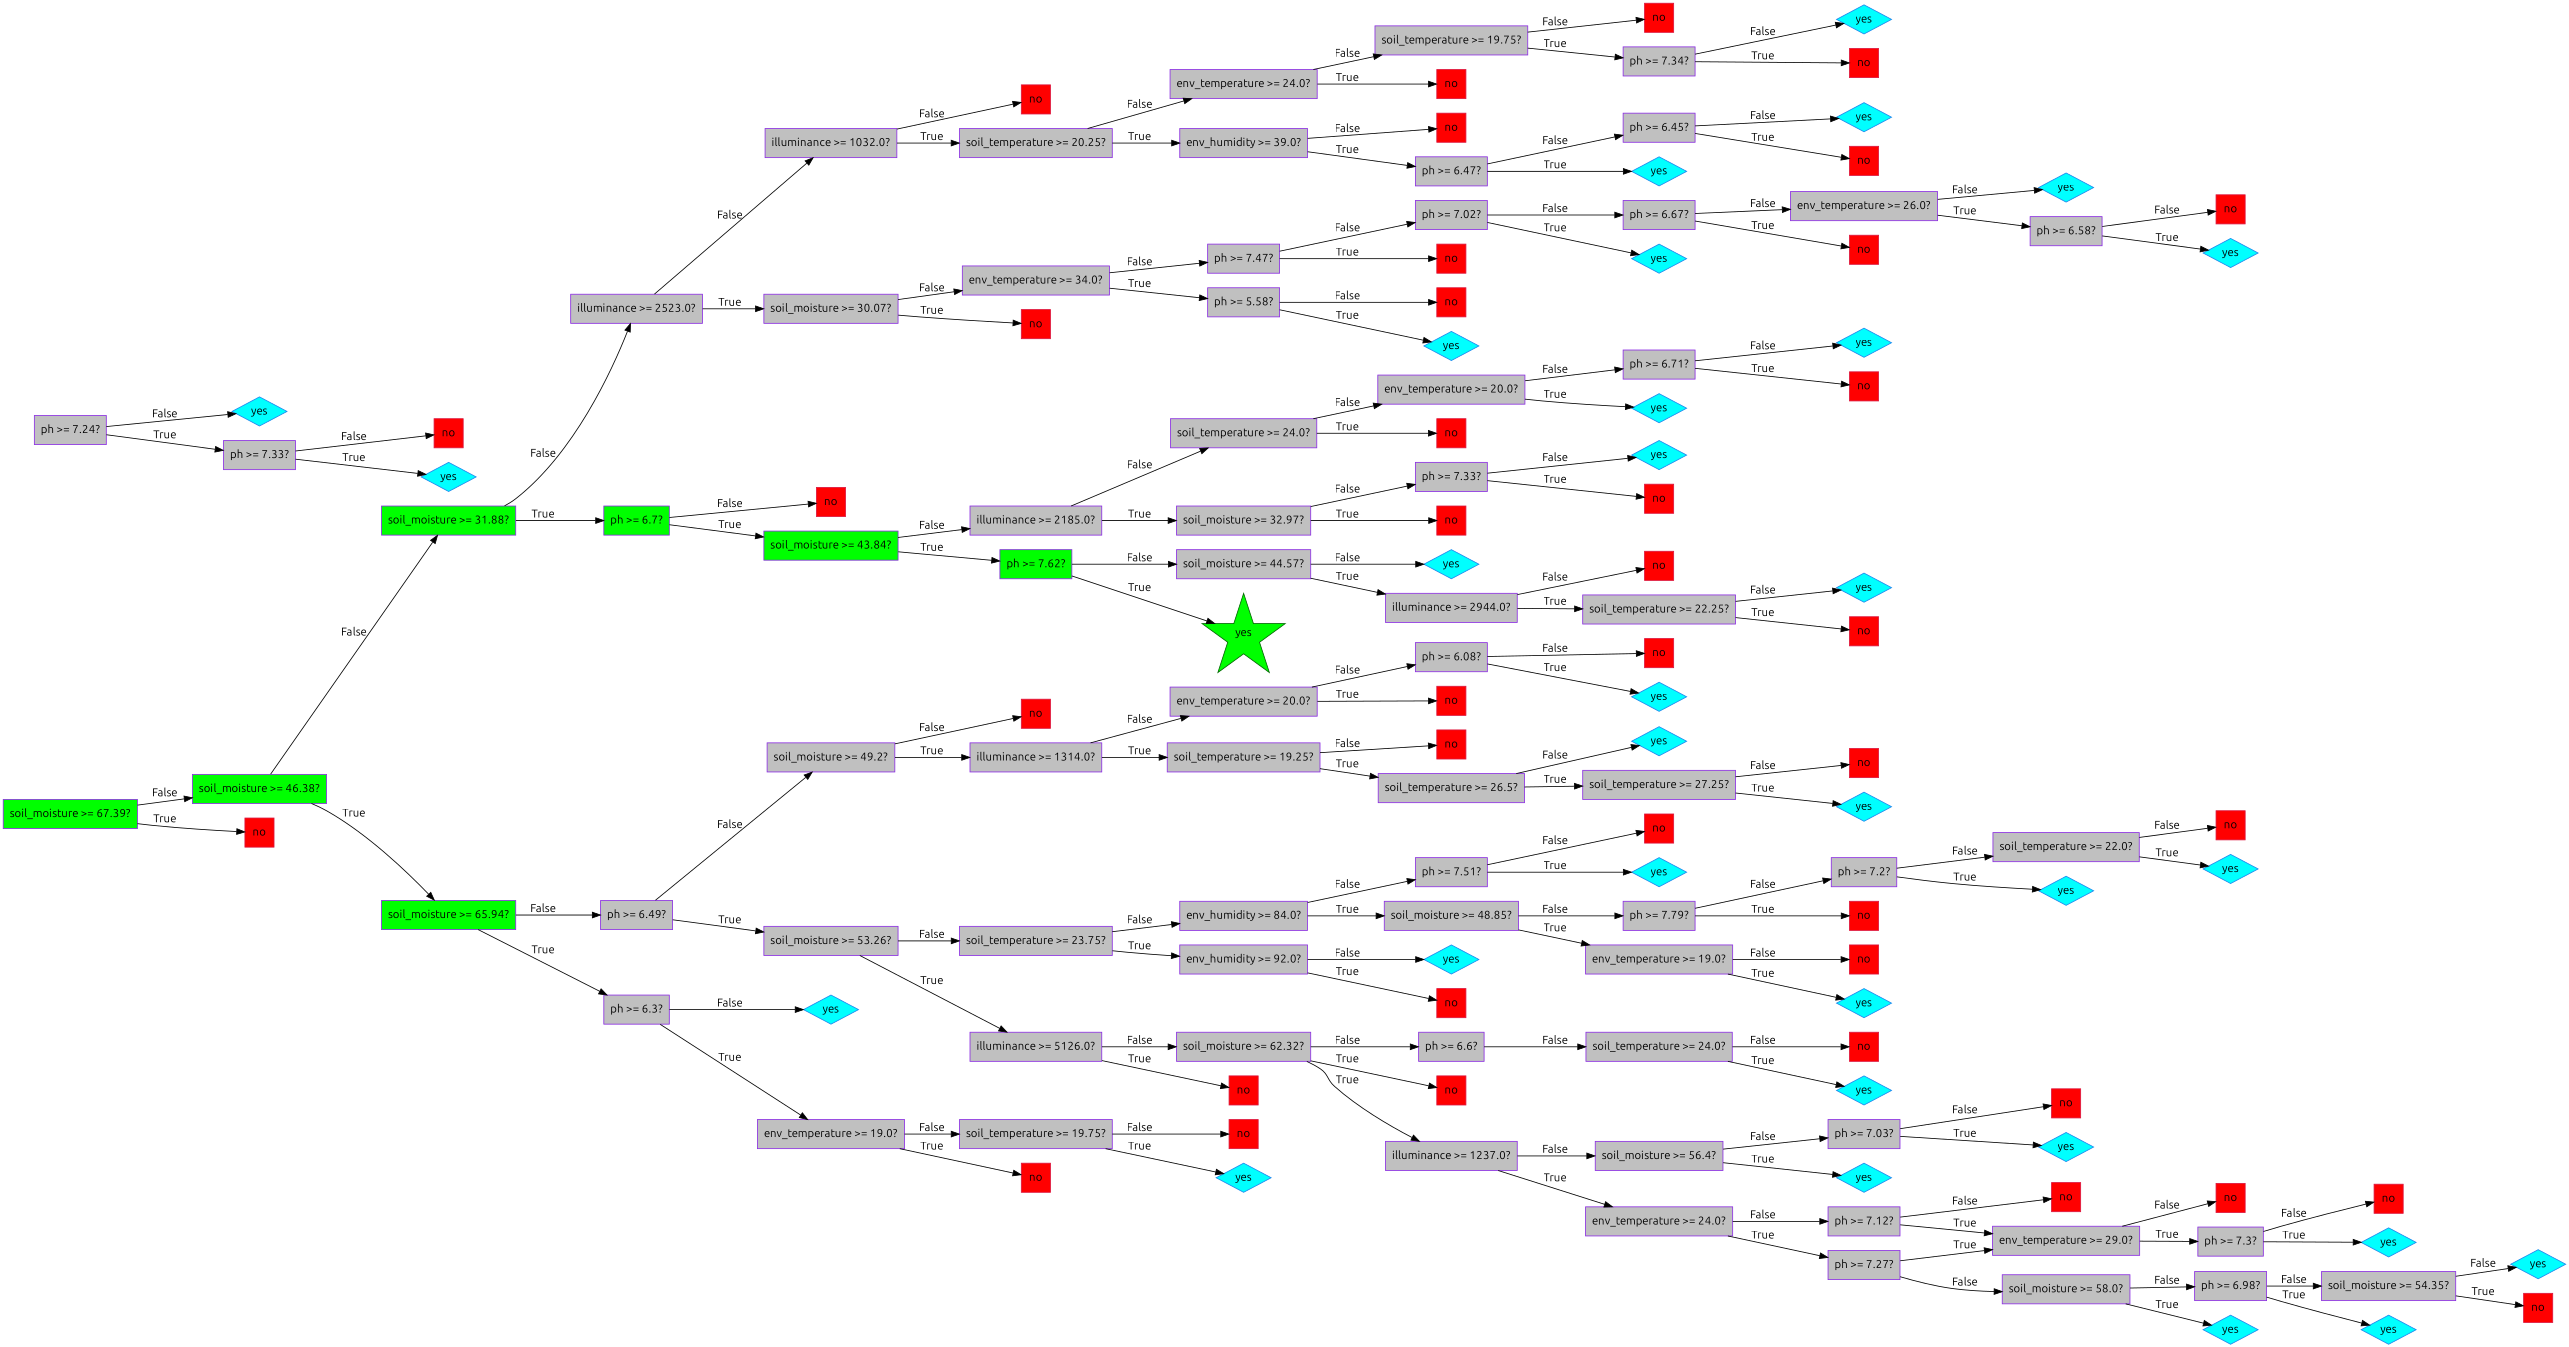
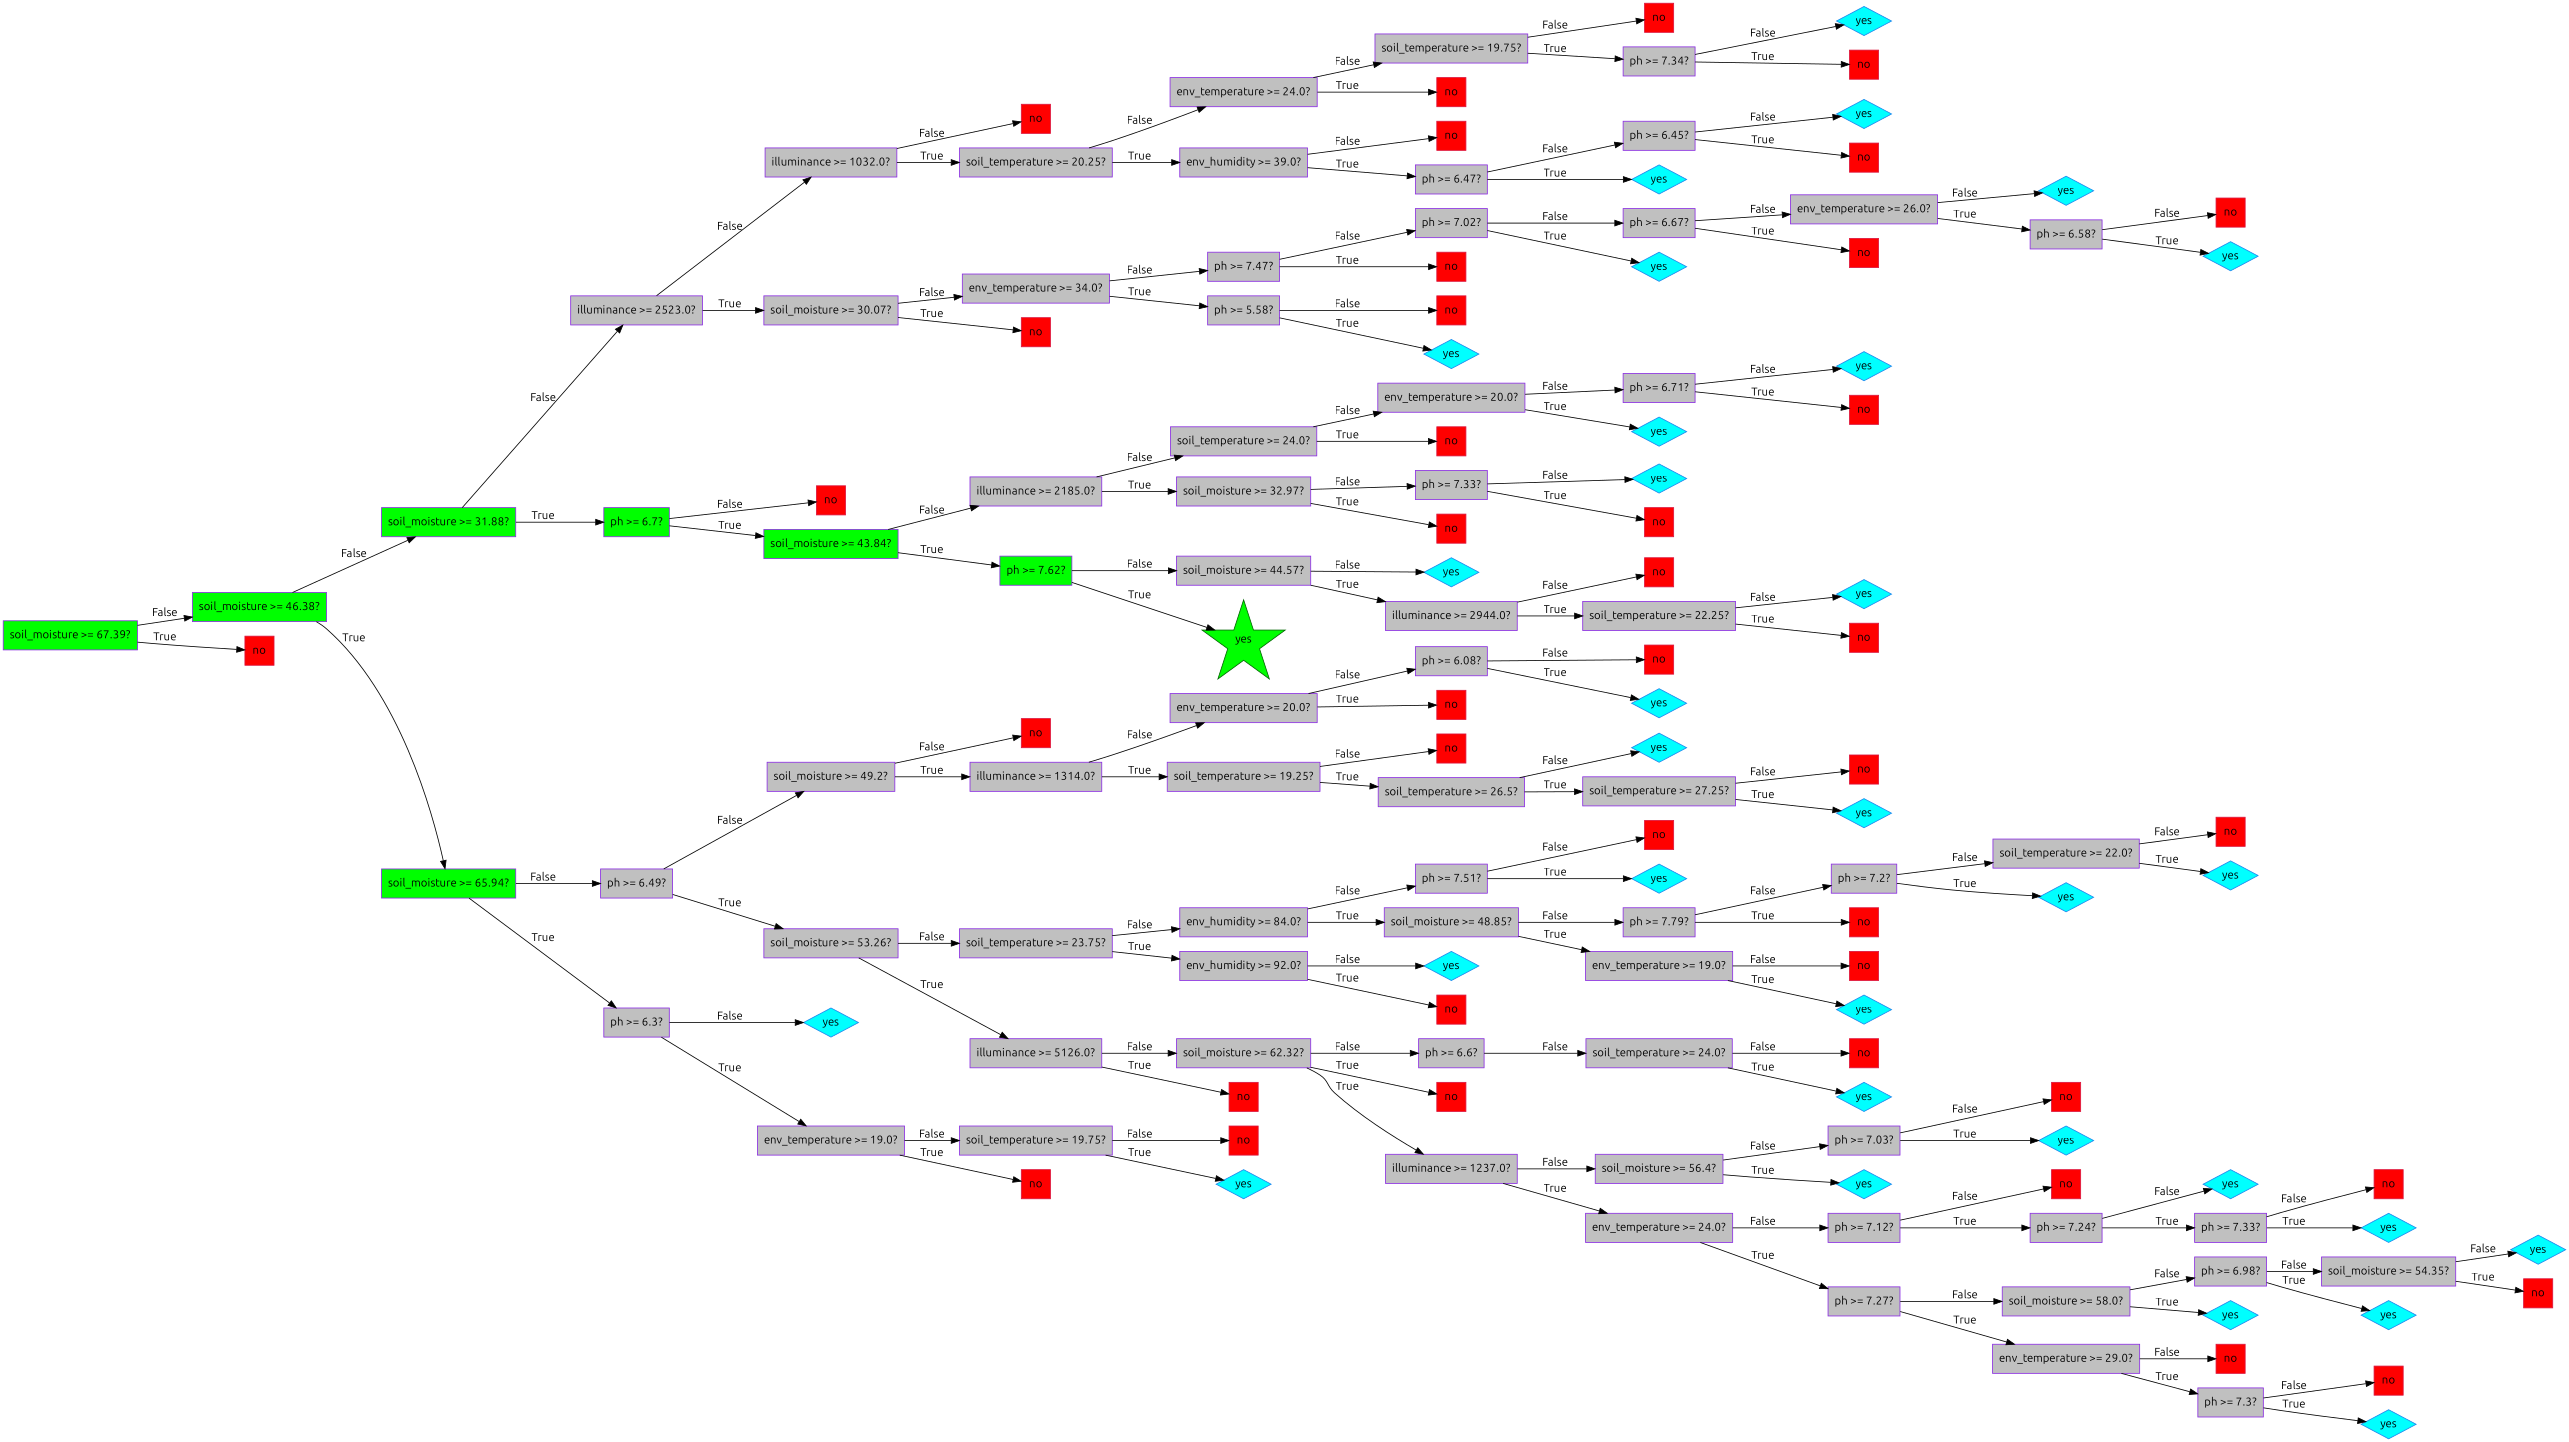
  digraph {
    fontname=Ubuntu
    rankdir=LR
    node [color=blueviolet fillcolor=gray fontname=Ubuntu shape=box style=filled]
    edge [fontname=Ubuntu]
    n1 [fillcolor=green label="soil_moisture >= 67.39?"]
    n2 [fillcolor=green label="soil_moisture >= 46.38?"]
    n3 [color=crimson fillcolor=red label=no shape=square]
    n4 [fillcolor=green label="soil_moisture >= 31.88?"]
    n5 [fillcolor=green label="soil_moisture >= 65.94?"]
    n6 [label="illuminance >= 2523.0?"]
    n7 [fillcolor=green label="ph >= 6.7?"]
    n8 [label="ph >= 6.49?"]
    n9 [label="ph >= 6.3?"]
    n10 [label="illuminance >= 1032.0?"]
    n11 [label="soil_moisture >= 30.07?"]
    n12 [color=crimson fillcolor=red label=no shape=square]
    n13 [fillcolor=green label="soil_moisture >= 43.84?"]
    n14 [color=crimson fillcolor=red label=no shape=square]
    n15 [label="soil_temperature >= 20.25?"]
    n16 [label="env_temperature >= 34.0?"]
    n17 [color=crimson fillcolor=red label=no shape=square]
    n18 [label="env_temperature >= 24.0?"]
    n19 [label="env_humidity >= 39.0?"]
    n20 [label="soil_temperature >= 19.75?"]
    n21 [color=crimson fillcolor=red label=no shape=square]
    n22 [color=crimson fillcolor=red label=no shape=square]
    n23 [label="ph >= 6.47?"]
    n24 [color=crimson fillcolor=red label=no shape=square]
    n25 [label="ph >= 7.34?"]
    n26 [color=dodgerblue2 fillcolor=cyan label=yes shape=diamond]
    n27 [color=crimson fillcolor=red label=no shape=square]
    n28 [label="ph >= 6.45?"]
    n29 [color=dodgerblue2 fillcolor=cyan label=yes shape=diamond]
    n30 [color=dodgerblue2 fillcolor=cyan label=yes shape=diamond]
    n31 [color=crimson fillcolor=red label=no shape=square]
    n32 [label="ph >= 7.47?"]
    n33 [label="ph >= 5.58?"]
    n34 [label="ph >= 7.02?"]
    n35 [color=crimson fillcolor=red label=no shape=square]
    n36 [color=crimson fillcolor=red label=no shape=square]
    n37 [color=dodgerblue2 fillcolor=cyan label=yes shape=diamond]
    n38 [label="ph >= 6.67?"]
    n39 [color=dodgerblue2 fillcolor=cyan label=yes shape=diamond]
    n40 [label="env_temperature >= 26.0?"]
    n41 [color=crimson fillcolor=red label=no shape=square]
    n42 [color=dodgerblue2 fillcolor=cyan label=yes shape=diamond]
    n43 [label="ph >= 6.58?"]
    n44 [color=crimson fillcolor=red label=no shape=square]
    n45 [color=dodgerblue2 fillcolor=cyan label=yes shape=diamond]
    n46 [label="illuminance >= 2185.0?"]
    n47 [fillcolor=green label="ph >= 7.62?"]
    n48 [label="soil_temperature >= 24.0?"]
    n49 [label="soil_moisture >= 32.97?"]
    n50 [label="soil_moisture >= 44.57?"]
    n51 [color=darkgreen fillcolor=green label=yes shape=star]
    n52 [label="env_temperature >= 20.0?"]
    n53 [color=crimson fillcolor=red label=no shape=square]
    n54 [label="ph >= 7.33?"]
    n55 [color=crimson fillcolor=red label=no shape=square]
    n56 [label="ph >= 6.71?"]
    n57 [color=dodgerblue2 fillcolor=cyan label=yes shape=diamond]
    n58 [color=dodgerblue2 fillcolor=cyan label=yes shape=diamond]
    n59 [color=crimson fillcolor=red label=no shape=square]
    n60 [color=dodgerblue2 fillcolor=cyan label=yes shape=diamond]
    n61 [color=crimson fillcolor=red label=no shape=square]
    n62 [color=dodgerblue2 fillcolor=cyan label=yes shape=diamond]
    n63 [label="illuminance >= 2944.0?"]
    n64 [color=crimson fillcolor=red label=no shape=square]
    n65 [label="soil_temperature >= 22.25?"]
    n66 [color=dodgerblue2 fillcolor=cyan label=yes shape=diamond]
    n67 [color=crimson fillcolor=red label=no shape=square]
    n68 [label="soil_moisture >= 49.2?"]
    n69 [label="soil_moisture >= 53.26?"]
    n70 [color=dodgerblue2 fillcolor=cyan label=yes shape=diamond]
    n71 [label="env_temperature >= 19.0?"]
    n72 [color=crimson fillcolor=red label=no shape=square]
    n73 [label="illuminance >= 1314.0?"]
    n74 [label="soil_temperature >= 23.75?"]
    n75 [label="illuminance >= 5126.0?"]
    n76 [label="env_temperature >= 20.0?"]
    n77 [label="soil_temperature >= 19.25?"]
    n78 [label="ph >= 6.08?"]
    n79 [color=crimson fillcolor=red label=no shape=square]
    n80 [color=crimson fillcolor=red label=no shape=square]
    n81 [label="soil_temperature >= 26.5?"]
    n82 [color=crimson fillcolor=red label=no shape=square]
    n83 [color=dodgerblue2 fillcolor=cyan label=yes shape=diamond]
    n84 [color=dodgerblue2 fillcolor=cyan label=yes shape=diamond]
    n85 [label="soil_temperature >= 27.25?"]
    n86 [color=crimson fillcolor=red label=no shape=square]
    n87 [color=dodgerblue2 fillcolor=cyan label=yes shape=diamond]
    n88 [label="env_humidity >= 84.0?"]
    n89 [label="env_humidity >= 92.0?"]
    n90 [label="soil_moisture >= 62.32?"]
    n91 [color=crimson fillcolor=red label=no shape=square]
    n92 [label="ph >= 7.51?"]
    n93 [label="soil_moisture >= 48.85?"]
    n94 [color=dodgerblue2 fillcolor=cyan label=yes shape=diamond]
    n95 [color=crimson fillcolor=red label=no shape=square]
    n96 [color=crimson fillcolor=red label=no shape=square]
    n97 [color=dodgerblue2 fillcolor=cyan label=yes shape=diamond]
    n98 [label="ph >= 7.79?"]
    n99 [label="env_temperature >= 19.0?"]
    n100 [label="ph >= 7.2?"]
    n101 [color=crimson fillcolor=red label=no shape=square]
    n102 [color=crimson fillcolor=red label=no shape=square]
    n103 [color=dodgerblue2 fillcolor=cyan label=yes shape=diamond]
    n104 [label="soil_temperature >= 22.0?"]
    n105 [color=dodgerblue2 fillcolor=cyan label=yes shape=diamond]
    n106 [color=crimson fillcolor=red label=no shape=square]
    n107 [color=dodgerblue2 fillcolor=cyan label=yes shape=diamond]
    n108 [label="ph >= 6.6?"]
    n109 [color=crimson fillcolor=red label=no shape=square]
    n110 [label="illuminance >= 1237.0?"]
    n111 [label="soil_temperature >= 24.0?"]
    n112 [color=crimson fillcolor=red label=no shape=square]
    n113 [color=dodgerblue2 fillcolor=cyan label=yes shape=diamond]
    n114 [label="soil_moisture >= 56.4?"]
    n115 [label="env_temperature >= 24.0?"]
    n116 [label="ph >= 7.03?"]
    n117 [color=dodgerblue2 fillcolor=cyan label=yes shape=diamond]
    n118 [label="ph >= 7.12?"]
    n119 [label="ph >= 7.27?"]
    n120 [color=crimson fillcolor=red label=no shape=square]
    n121 [color=dodgerblue2 fillcolor=cyan label=yes shape=diamond]
    n122 [color=crimson fillcolor=red label=no shape=square]
    n123 [label="ph >= 7.24?"]
    n124 [label="soil_moisture >= 58.0?"]
    n125 [label="env_temperature >= 29.0?"]
    n126 [color=dodgerblue2 fillcolor=cyan label=yes shape=diamond]
    n127 [label="ph >= 7.33?"]
    n128 [color=crimson fillcolor=red label=no shape=square]
    n129 [color=dodgerblue2 fillcolor=cyan label=yes shape=diamond]
    n130 [label="ph >= 6.98?"]
    n131 [color=dodgerblue2 fillcolor=cyan label=yes shape=diamond]
    n132 [color=crimson fillcolor=red label=no shape=square]
    n133 [label="ph >= 7.3?"]
    n134 [label="soil_moisture >= 54.35?"]
    n135 [color=dodgerblue2 fillcolor=cyan label=yes shape=diamond]
    n136 [color=dodgerblue2 fillcolor=cyan label=yes shape=diamond]
    n137 [color=crimson fillcolor=red label=no shape=square]
    n138 [color=crimson fillcolor=red label=no shape=square]
    n139 [color=dodgerblue2 fillcolor=cyan label=yes shape=diamond]
    n140 [label="soil_temperature >= 19.75?"]
    n141 [color=crimson fillcolor=red label=no shape=square]
    n142 [color=crimson fillcolor=red label=no shape=square]
    n143 [color=dodgerblue2 fillcolor=cyan label=yes shape=diamond]
    n1 -> n2 [label=False]
    n1 -> n3 [label=True]
    n2 -> n4 [label=False]
    n2 -> n5 [label=True]
    n4 -> n6 [label=False]
    n4 -> n7 [label=True]
    n5 -> n8 [label=False]
    n5 -> n9 [label=True]
    n6 -> n10 [label=False]
    n6 -> n11 [label=True]
    n7 -> n12 [label=False]
    n7 -> n13 [label=True]
    n8 -> n68 [label=False]
    n8 -> n69 [label=True]
    n9 -> n70 [label=False]
    n9 -> n71 [label=True]
    n10 -> n14 [label=False]
    n10 -> n15 [label=True]
    n11 -> n16 [label=False]
    n11 -> n17 [label=True]
    n13 -> n46 [label=False]
    n13 -> n47 [label=True]
    n15 -> n18 [label=False]
    n15 -> n19 [label=True]
    n16 -> n32 [label=False]
    n16 -> n33 [label=True]
    n18 -> n20 [label=False]
    n18 -> n21 [label=True]
    n19 -> n22 [label=False]
    n19 -> n23 [label=True]
    n20 -> n24 [label=False]
    n20 -> n25 [label=True]
    n23 -> n28 [label=False]
    n23 -> n29 [label=True]
    n25 -> n26 [label=False]
    n25 -> n27 [label=True]
    n28 -> n30 [label=False]
    n28 -> n31 [label=True]
    n32 -> n34 [label=False]
    n32 -> n35 [label=True]
    n33 -> n36 [label=False]
    n33 -> n37 [label=True]
    n34 -> n38 [label=False]
    n34 -> n39 [label=True]
    n38 -> n40 [label=False]
    n38 -> n41 [label=True]
    n40 -> n42 [label=False]
    n40 -> n43 [label=True]
    n43 -> n44 [label=False]
    n43 -> n45 [label=True]
    n46 -> n48 [label=False]
    n46 -> n49 [label=True]
    n47 -> n50 [label=False]
    n47 -> n51 [label=True]
    n48 -> n52 [label=False]
    n48 -> n53 [label=True]
    n49 -> n54 [label=False]
    n49 -> n55 [label=True]
    n50 -> n62 [label=False]
    n50 -> n63 [label=True]
    n52 -> n56 [label=False]
    n52 -> n57 [label=True]
    n54 -> n60 [label=False]
    n54 -> n61 [label=True]
    n56 -> n58 [label=False]
    n56 -> n59 [label=True]
    n63 -> n64 [label=False]
    n63 -> n65 [label=True]
    n65 -> n66 [label=False]
    n65 -> n67 [label=True]
    n68 -> n72 [label=False]
    n68 -> n73 [label=True]
    n69 -> n74 [label=False]
    n69 -> n75 [label=True]
    n71 -> n140 [label=False]
    n71 -> n141 [label=True]
    n73 -> n76 [label=False]
    n73 -> n77 [label=True]
    n74 -> n88 [label=False]
    n74 -> n89 [label=True]
    n75 -> n90 [label=False]
    n75 -> n91 [label=True]
    n76 -> n78 [label=False]
    n76 -> n79 [label=True]
    n77 -> n80 [label=False]
    n77 -> n81 [label=True]
    n78 -> n82 [label=False]
    n78 -> n83 [label=True]
    n81 -> n84 [label=False]
    n81 -> n85 [label=True]
    n85 -> n86 [label=False]
    n85 -> n87 [label=True]
    n88 -> n92 [label=False]
    n88 -> n93 [label=True]
    n89 -> n94 [label=False]
    n89 -> n95 [label=True]
    n90 -> n108 [label=False]
    n90 -> n109 [label=True]
    n90 -> n110 [label=True]
    n92 -> n96 [label=False]
    n92 -> n97 [label=True]
    n93 -> n98 [label=False]
    n93 -> n99 [label=True]
    n98 -> n100 [label=False]
    n98 -> n101 [label=True]
    n99 -> n102 [label=False]
    n99 -> n103 [label=True]
    n100 -> n104 [label=False]
    n100 -> n105 [label=True]
    n104 -> n106 [label=False]
    n104 -> n107 [label=True]
    n108 -> n111 [label=False]
    n110 -> n114 [label=False]
    n110 -> n115 [label=True]
    n111 -> n112 [label=False]
    n111 -> n113 [label=True]
    n114 -> n116 [label=False]
    n114 -> n117 [label=True]
    n115 -> n118 [label=False]
    n115 -> n119 [label=True]
    n116 -> n120 [label=False]
    n116 -> n121 [label=True]
    n118 -> n122 [label=False]
-   n118 -> n125 [label=True]
+   n118 -> n123 [label=True]
    n119 -> n124 [label=False]
    n119 -> n125 [label=True]
    n123 -> n126 [label=False]
    n123 -> n127 [label=True]
    n124 -> n130 [label=False]
    n124 -> n131 [label=True]
    n125 -> n132 [label=False]
    n125 -> n133 [label=True]
    n127 -> n128 [label=False]
    n127 -> n129 [label=True]
    n130 -> n134 [label=False]
    n130 -> n135 [label=True]
    n133 -> n138 [label=False]
    n133 -> n139 [label=True]
    n134 -> n136 [label=False]
    n134 -> n137 [label=True]
    n140 -> n142 [label=False]
    n140 -> n143 [label=True]
  }
